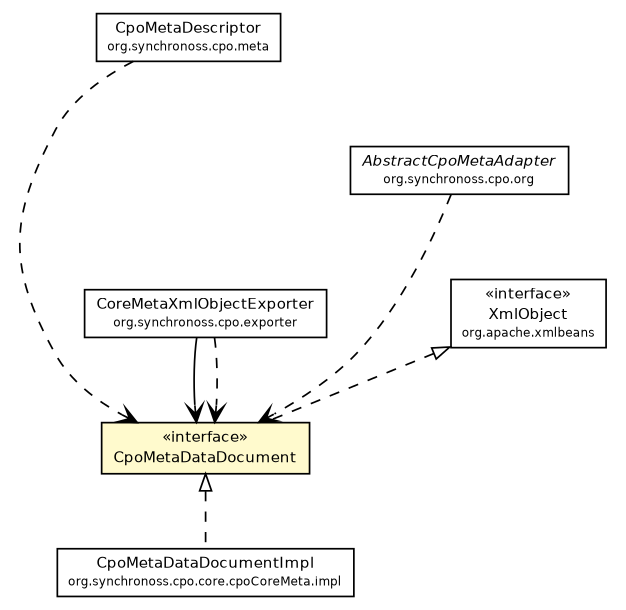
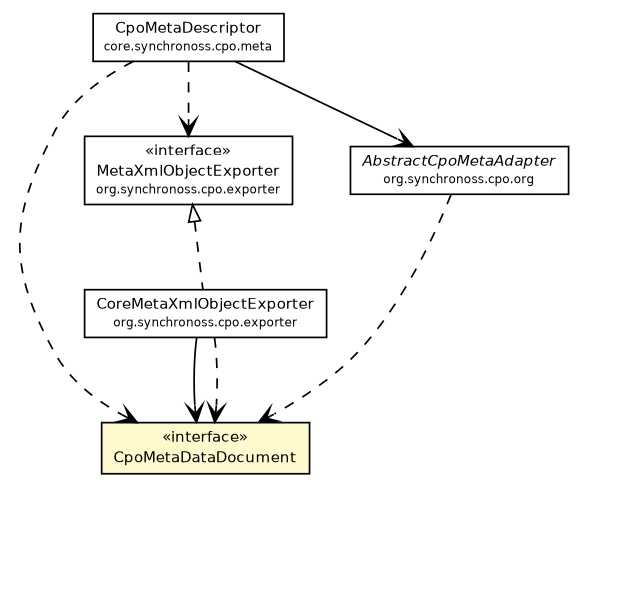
  digraph {
    node [fontcolor=black fontname=Helvetica fontsize=9.0 shape=plaintext]
    edge [arrowhead=open color=black fontcolor=black fontname=Helvetica fontsize=10.0 headport=p labelfontname=Helvetica labelfontsize=10 tailport=p style=dashed]
    n1 [label=<<table border="0" cellborder="1" cellspacing="0" cellpadding="2" port="p" href="../../exporter/CoreMetaXmlObjectExporter.html"> 		<tr><td><table border="0" cellspacing="0" cellpadding="1"> 			<tr><td> CoreMetaXmlObjectExporter </td></tr> 			<tr><td><font point-size="7.0"> org.synchronoss.cpo.exporter </font></td></tr> 		</table></td></tr> 		</table>>]
    n2 [label=<<table border="0" cellborder="1" cellspacing="0" cellpadding="2" port="p" bgcolor="lemonChiffon" href="./CpoMetaDataDocument.html"> 		<tr><td><table border="0" cellspacing="0" cellpadding="1"> 			<tr><td> &laquo;interface&raquo; </td></tr> 			<tr><td> CpoMetaDataDocument </td></tr> 		</table></td></tr> 		</table>>]
-   n3 [label=<<table border="0" cellborder="1" cellspacing="0" cellpadding="2" port="p" href="./impl/CpoMetaDataDocumentImpl.html"> 		<tr><td><table border="0" cellspacing="0" cellpadding="1"> 			<tr><td> CpoMetaDataDocumentImpl </td></tr> 			<tr><td><font point-size="7.0"> org.synchronoss.cpo.core.cpoCoreMeta.impl </font></td></tr> 		</table></td></tr> 		</table>>]
+   n4 [label=<<table border="0" cellborder="1" cellspacing="0" cellpadding="2" port="p" href="../../exporter/MetaXmlObjectExporter.html"> 		<tr><td><table border="0" cellspacing="0" cellpadding="1"> 			<tr><td> &laquo;interface&raquo; </td></tr> 			<tr><td> MetaXmlObjectExporter </td></tr> 			<tr><td><font point-size="7.0"> org.synchronoss.cpo.exporter </font></td></tr> 		</table></td></tr> 		</table>>]
    n5 [label=<<table border="0" cellborder="1" cellspacing="0" cellpadding="2" port="p" href="../../meta/AbstractCpoMetaAdapter.html"> 		<tr><td><table border="0" cellspacing="0" cellpadding="1"> 			<tr><td><font face="Helvetica-Oblique"> AbstractCpoMetaAdapter </font></td></tr> 			<tr><td><font point-size="7.0"> org.synchronoss.cpo.org </font></td></tr> 		</table></td></tr> 		</table>>]
-   n6 [label=<<table border="0" cellborder="1" cellspacing="0" cellpadding="2" port="p" href="../../meta/CpoMetaDescriptor.html"> 		<tr><td><table border="0" cellspacing="0" cellpadding="1"> 			<tr><td> CpoMetaDescriptor </td></tr> 			<tr><td><font point-size="7.0"> org.synchronoss.cpo.meta </font></td></tr> 		</table></td></tr> 		</table>>]
-   n7 [label=<<table border="0" cellborder="1" cellspacing="0" cellpadding="2" port="p" href="http://java.sun.com/j2se/1.4.2/docs/api/org/apache/xmlbeans/XmlObject.html"> 		<tr><td><table border="0" cellspacing="0" cellpadding="1"> 			<tr><td> &laquo;interface&raquo; </td></tr> 			<tr><td> XmlObject </td></tr> 			<tr><td><font point-size="7.0"> org.apache.xmlbeans </font></td></tr> 		</table></td></tr> 		</table>>]
+   n6 [label=<<table border="0" cellborder="1" cellspacing="0" cellpadding="2" port="p" href="../../meta/CpoMetaDescriptor.html"> 		<tr><td><table border="0" cellspacing="0" cellpadding="1"> 			<tr><td> CpoMetaDescriptor </td></tr> 			<tr><td><font point-size="7.0"> core.synchronoss.cpo.meta </font></td></tr> 		</table></td></tr> 		</table>>]
    n1 -> n2 [style=""]
    n1 -> n2
-   n2 -> n3 [arrowtail=empty dir=back fontsize=10 arrowhead="" color="" fontcolor=""]
+   n4 -> n1 [arrowtail=empty dir=back fontsize=10 arrowhead="" color="" fontcolor=""]
    n5 -> n2
    n6 -> n2
-   n7 -> n2 [arrowtail=empty dir=back fontsize=10 arrowhead="" color="" fontcolor=""]
+   n6 -> n4
+   n6 -> n5 [style=""]
  }
